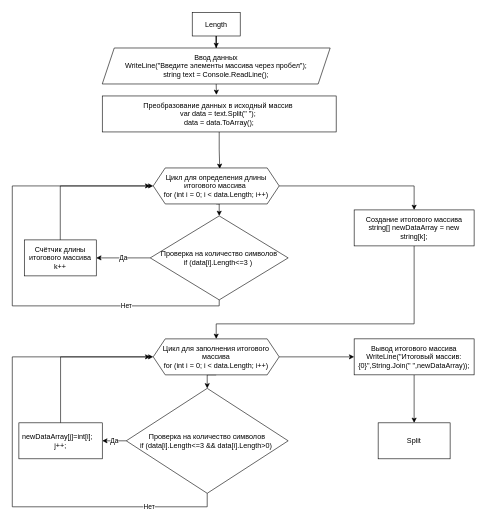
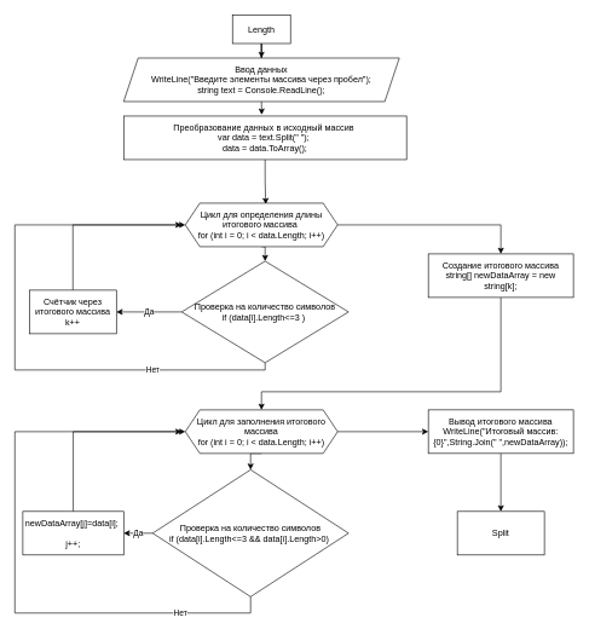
  <mxCell id="0" />
  <mxCell id="1" parent="0" />
  <mxCell id="2" style="edgeStyle=orthogonalEdgeStyle;rounded=0;orthogonalLoop=1;jettySize=auto;html=1;entryX=0.5;entryY=0;entryDx=0;entryDy=0;" edge="1" parent="1" source="3" target="5"><mxGeometry relative="1" as="geometry" /></mxCell>
  <mxCell id="3" value="Length" style="rounded=0;whiteSpace=wrap;html=1;" vertex="1" parent="1"><mxGeometry x="320" y="20" width="80" height="39" as="geometry" /></mxCell>
  <mxCell id="4" style="edgeStyle=orthogonalEdgeStyle;rounded=0;orthogonalLoop=1;jettySize=auto;html=1;exitX=0.5;exitY=1;exitDx=0;exitDy=0;entryX=0.488;entryY=-0.032;entryDx=0;entryDy=0;entryPerimeter=0;" edge="1" parent="1" source="5" target="7"><mxGeometry relative="1" as="geometry" /></mxCell>
  <mxCell id="5" value="&lt;div&gt;Ввод данных&lt;/div&gt;&lt;div&gt;WriteLine(&quot;Введите элементы массива через пробел&quot;);&lt;/div&gt;&lt;div&gt;&lt;span&gt;string text = Console.ReadLine();&lt;/span&gt;&lt;br&gt;&lt;/div&gt;" style="shape=parallelogram;perimeter=parallelogramPerimeter;whiteSpace=wrap;html=1;fixedSize=1;" vertex="1" parent="1"><mxGeometry x="170" y="79" width="380" height="60" as="geometry" /></mxCell>
  <mxCell id="6" style="edgeStyle=orthogonalEdgeStyle;rounded=0;orthogonalLoop=1;jettySize=auto;html=1;entryX=0.528;entryY=0.025;entryDx=0;entryDy=0;entryPerimeter=0;" edge="1" parent="1" source="7" target="15"><mxGeometry relative="1" as="geometry" /></mxCell>
  <mxCell id="7" value="Преобразование данных в исходный массив&amp;nbsp;&lt;br&gt;&lt;span&gt;var data = text.Split(&quot; &quot;);&amp;nbsp;&lt;/span&gt;&lt;div&gt;data = data.ToArray();&lt;/div&gt;" style="rounded=0;whiteSpace=wrap;html=1;" vertex="1" parent="1"><mxGeometry x="170" y="159" width="390" height="60" as="geometry" /></mxCell>
  <mxCell id="8" value="Да" style="edgeStyle=orthogonalEdgeStyle;rounded=0;orthogonalLoop=1;jettySize=auto;html=1;" edge="1" parent="1" source="10" target="12"><mxGeometry relative="1" as="geometry" /></mxCell>
  <mxCell id="9" value="Нет" style="edgeStyle=orthogonalEdgeStyle;rounded=0;orthogonalLoop=1;jettySize=auto;html=1;exitX=0.5;exitY=1;exitDx=0;exitDy=0;" edge="1" parent="1" source="10"><mxGeometry x="-0.58" relative="1" as="geometry"><mxPoint x="250" y="309" as="targetPoint" /><Array as="points"><mxPoint x="365" y="509" /><mxPoint x="20" y="509" /><mxPoint x="20" y="309" /></Array><mxPoint as="offset" /></mxGeometry></mxCell>
  <mxCell id="10" value="Проверка на количество символов&lt;br&gt;if (data[i].Length&amp;lt;=3 )&amp;nbsp;" style="rhombus;whiteSpace=wrap;html=1;" vertex="1" parent="1"><mxGeometry x="250" y="359" width="230" height="140" as="geometry" /></mxCell>
  <mxCell id="11" style="edgeStyle=orthogonalEdgeStyle;rounded=0;orthogonalLoop=1;jettySize=auto;html=1;entryX=0;entryY=0.5;entryDx=0;entryDy=0;exitX=0.5;exitY=0;exitDx=0;exitDy=0;" edge="1" parent="1" source="12" target="15"><mxGeometry relative="1" as="geometry" /></mxCell>
- <mxCell id="12" value="Счётчик длины итогового массива&lt;br&gt;k++" style="whiteSpace=wrap;html=1;" vertex="1" parent="1"><mxGeometry x="40" y="399" width="120" height="60" as="geometry" /></mxCell>
+ <mxCell id="12" value="Счётчик через итогового массива&lt;br&gt;k++" style="whiteSpace=wrap;html=1;" vertex="1" parent="1"><mxGeometry x="40" y="399" width="120" height="60" as="geometry" /></mxCell>
  <mxCell id="13" style="edgeStyle=orthogonalEdgeStyle;rounded=0;orthogonalLoop=1;jettySize=auto;html=1;exitX=0.5;exitY=1;exitDx=0;exitDy=0;entryX=0.5;entryY=0;entryDx=0;entryDy=0;" edge="1" parent="1" source="15" target="10"><mxGeometry relative="1" as="geometry" /></mxCell>
  <mxCell id="14" value="" style="edgeStyle=orthogonalEdgeStyle;rounded=0;orthogonalLoop=1;jettySize=auto;html=1;" edge="1" parent="1" source="15" target="25"><mxGeometry relative="1" as="geometry" /></mxCell>
  <mxCell id="15" value="Цикл для определения длины итогового массива&amp;nbsp;&lt;br&gt;for (int i = 0; i &amp;lt; data.Length; i++)" style="shape=hexagon;perimeter=hexagonPerimeter2;whiteSpace=wrap;html=1;fixedSize=1;" vertex="1" parent="1"><mxGeometry x="255" y="279" width="210" height="60" as="geometry" /></mxCell>
  <mxCell id="16" value="Да" style="edgeStyle=orthogonalEdgeStyle;rounded=0;orthogonalLoop=1;jettySize=auto;html=1;" edge="1" parent="1" source="18" target="20"><mxGeometry relative="1" as="geometry" /></mxCell>
  <mxCell id="17" value="Нет" style="edgeStyle=orthogonalEdgeStyle;rounded=0;orthogonalLoop=1;jettySize=auto;html=1;exitX=0.5;exitY=1;exitDx=0;exitDy=0;" edge="1" parent="1" source="18"><mxGeometry x="-0.71" relative="1" as="geometry"><mxPoint x="250" y="594" as="targetPoint" /><Array as="points"><mxPoint x="345" y="844" /><mxPoint x="20" y="844" /><mxPoint x="20" y="594" /></Array><mxPoint as="offset" /></mxGeometry></mxCell>
  <mxCell id="18" value="Проверка на количество символов&lt;br&gt;if (data[i].Length&amp;lt;=3 &amp;amp;&amp;amp; data[i].Length&amp;gt;0)&amp;nbsp;" style="rhombus;whiteSpace=wrap;html=1;" vertex="1" parent="1"><mxGeometry x="210" y="646.5" width="270" height="175" as="geometry" /></mxCell>
  <mxCell id="19" style="edgeStyle=orthogonalEdgeStyle;rounded=0;orthogonalLoop=1;jettySize=auto;html=1;entryX=0;entryY=0.5;entryDx=0;entryDy=0;exitX=0.5;exitY=0;exitDx=0;exitDy=0;" edge="1" parent="1" source="20" target="23"><mxGeometry relative="1" as="geometry" /></mxCell>
- <mxCell id="20" value="&lt;div&gt;newDataArray[j]=int[i];&amp;nbsp; &amp;nbsp;&lt;/div&gt;&lt;div&gt;&amp;nbsp; &amp;nbsp; j++;&amp;nbsp; &amp;nbsp;&amp;nbsp;&lt;/div&gt;" style="whiteSpace=wrap;html=1;" vertex="1" parent="1"><mxGeometry x="31" y="704" width="139" height="60" as="geometry" /></mxCell>
+ <mxCell id="20" value="&lt;div&gt;newDataArray[j]=data[i];&amp;nbsp; &amp;nbsp;&lt;/div&gt;&lt;div&gt;&amp;nbsp; &amp;nbsp; j++;&amp;nbsp; &amp;nbsp;&amp;nbsp;&lt;/div&gt;" style="whiteSpace=wrap;html=1;" vertex="1" parent="1"><mxGeometry x="31" y="704" width="139" height="60" as="geometry" /></mxCell>
  <mxCell id="21" style="edgeStyle=orthogonalEdgeStyle;rounded=0;orthogonalLoop=1;jettySize=auto;html=1;exitX=0.5;exitY=1;exitDx=0;exitDy=0;entryX=0.5;entryY=0;entryDx=0;entryDy=0;" edge="1" parent="1" source="23" target="18"><mxGeometry relative="1" as="geometry" /></mxCell>
  <mxCell id="22" value="" style="edgeStyle=orthogonalEdgeStyle;rounded=0;orthogonalLoop=1;jettySize=auto;html=1;" edge="1" parent="1" source="23" target="27"><mxGeometry relative="1" as="geometry" /></mxCell>
  <mxCell id="23" value="Цикл для заполнения итогового массива&lt;br&gt;for (int i = 0; i &amp;lt; data.Length; i++)" style="shape=hexagon;perimeter=hexagonPerimeter2;whiteSpace=wrap;html=1;fixedSize=1;" vertex="1" parent="1"><mxGeometry x="255" y="564" width="210" height="60" as="geometry" /></mxCell>
  <mxCell id="24" style="edgeStyle=orthogonalEdgeStyle;rounded=0;orthogonalLoop=1;jettySize=auto;html=1;entryX=0.5;entryY=0;entryDx=0;entryDy=0;" edge="1" parent="1" source="25" target="23"><mxGeometry relative="1" as="geometry"><Array as="points"><mxPoint x="690" y="539" /><mxPoint x="360" y="539" /></Array></mxGeometry></mxCell>
  <mxCell id="25" value="Создание итогового массива&lt;br&gt;string[] newDataArray = new string[k];" style="whiteSpace=wrap;html=1;" vertex="1" parent="1"><mxGeometry x="590" y="349" width="200" height="60" as="geometry" /></mxCell>
  <mxCell id="26" value="" style="edgeStyle=orthogonalEdgeStyle;rounded=0;orthogonalLoop=1;jettySize=auto;html=1;" edge="1" parent="1" source="27" target="28"><mxGeometry relative="1" as="geometry" /></mxCell>
  <mxCell id="27" value="Вывод итогового массива&lt;br&gt;WriteLine(&quot;Итоговый массив: {0}&quot;,String.Join(&quot; &quot;,newDataArray));" style="whiteSpace=wrap;html=1;" vertex="1" parent="1"><mxGeometry x="590" y="564" width="200" height="60" as="geometry" /></mxCell>
  <mxCell id="28" value="Split" style="whiteSpace=wrap;html=1;" vertex="1" parent="1"><mxGeometry x="630" y="704" width="120" height="60" as="geometry" /></mxCell>
